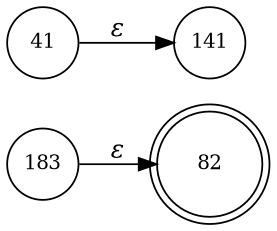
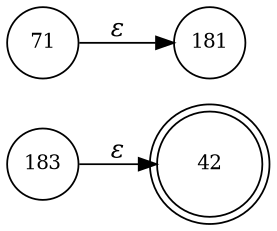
  digraph {
    rankdir=LR
    node [fixedsize=true fontsize=11 shape=circle peripheries=1]
    edge [fontname="Times-Italic"]
-   n1 [label=82 shape=doublecircle width=.6 peripheries=""]
-   n2 [label=41 width=.55]
-   n3 [label=141 width=.55]
+   n1 [label=42 shape=doublecircle width=.6 peripheries=""]
+   n2 [label=71 width=.55]
+   n3 [label=181 width=.55]
    n4 [label=183 width=.55]
    n2 -> n3 [label="&epsilon;"]
    n4 -> n1 [label="&epsilon;"]
  }
